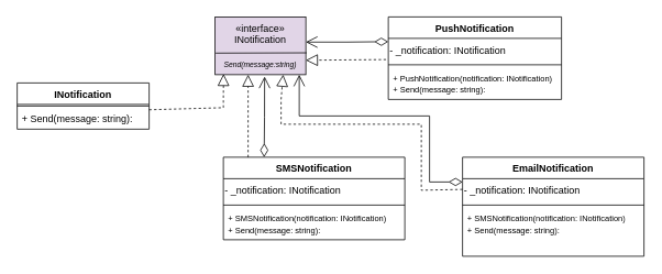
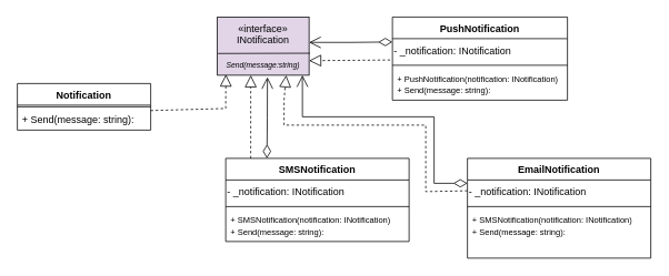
  <mxCell id="0" />
  <mxCell id="1" parent="0" />
- <mxCell id="2" value="INotification" style="swimlane;fontStyle=1;align=center;verticalAlign=top;childLayout=stackLayout;horizontal=1;startSize=26;horizontalStack=0;resizeParent=1;resizeParentMax=0;resizeLast=0;collapsible=1;marginBottom=0;whiteSpace=wrap;html=1;" parent="1" vertex="1"><mxGeometry x="20" y="100" width="160" height="56" as="geometry" /></mxCell>
+ <mxCell id="2" value="Notification" style="swimlane;fontStyle=1;align=center;verticalAlign=top;childLayout=stackLayout;horizontal=1;startSize=26;horizontalStack=0;resizeParent=1;resizeParentMax=0;resizeLast=0;collapsible=1;marginBottom=0;whiteSpace=wrap;html=1;" parent="1" vertex="1"><mxGeometry x="20" y="100" width="160" height="56" as="geometry" /></mxCell>
  <mxCell id="3" value="" style="line;strokeWidth=1;fillColor=none;align=left;verticalAlign=middle;spacingTop=-1;spacingLeft=3;spacingRight=3;rotatable=0;labelPosition=right;points=[];portConstraint=eastwest;strokeColor=inherit;" parent="2" vertex="1"><mxGeometry y="26" width="160" height="4" as="geometry" /></mxCell>
  <mxCell id="4" value="+ Send(message: string):" style="text;strokeColor=none;fillColor=none;align=left;verticalAlign=top;spacingLeft=4;spacingRight=4;overflow=hidden;rotatable=0;points=[[0,0.5],[1,0.5]];portConstraint=eastwest;whiteSpace=wrap;html=1;" parent="2" vertex="1"><mxGeometry y="30" width="160" height="26" as="geometry" /></mxCell>
  <mxCell id="5" value="&lt;div&gt;«interface»&lt;/div&gt;&lt;div&gt;INotification&lt;/div&gt;&lt;div&gt;&lt;br&gt;&lt;/div&gt;&lt;i&gt;&lt;font style=&quot;font-size: 9px;&quot;&gt;Send(message:string)&lt;/font&gt;&lt;/i&gt;" style="html=1;whiteSpace=wrap;fillColor=#e1d5e7;" parent="1" vertex="1"><mxGeometry x="260" y="20" width="110" height="70" as="geometry" /></mxCell>
  <mxCell id="6" value="EmailNotification" style="swimlane;fontStyle=1;align=center;verticalAlign=top;childLayout=stackLayout;horizontal=1;startSize=26;horizontalStack=0;resizeParent=1;resizeParentMax=0;resizeLast=0;collapsible=1;marginBottom=0;whiteSpace=wrap;html=1;" parent="1" vertex="1"><mxGeometry x="560" y="190" width="220" height="120" as="geometry" /></mxCell>
  <mxCell id="7" value="&lt;div align=&quot;left&quot;&gt;- _notification: INotification&lt;/div&gt;" style="text;html=1;align=left;verticalAlign=middle;resizable=0;points=[];autosize=1;strokeColor=none;fillColor=none;" vertex="1" parent="6"><mxGeometry y="26" width="220" height="30" as="geometry" /></mxCell>
  <mxCell id="8" value="" style="line;strokeWidth=1;fillColor=none;align=left;verticalAlign=middle;spacingTop=-1;spacingLeft=3;spacingRight=3;rotatable=0;labelPosition=right;points=[];portConstraint=eastwest;strokeColor=inherit;" parent="6" vertex="1"><mxGeometry y="56" width="220" height="4" as="geometry" /></mxCell>
  <mxCell id="9" value="&lt;font style=&quot;font-size: 10px;&quot;&gt;+ SMSNotification(notification: INotification)&lt;br&gt;&lt;/font&gt;&lt;div&gt;&lt;font style=&quot;font-size: 10px;&quot;&gt;+ Send(message: string):&lt;/font&gt;&lt;/div&gt;" style="text;strokeColor=none;fillColor=none;align=left;verticalAlign=top;spacingLeft=4;spacingRight=4;overflow=hidden;rotatable=0;points=[[0,0.5],[1,0.5]];portConstraint=eastwest;whiteSpace=wrap;html=1;" parent="6" vertex="1"><mxGeometry y="60" width="220" height="60" as="geometry" /></mxCell>
  <mxCell id="10" value="PushNotification" style="swimlane;fontStyle=1;align=center;verticalAlign=top;childLayout=stackLayout;horizontal=1;startSize=26;horizontalStack=0;resizeParent=1;resizeParentMax=0;resizeLast=0;collapsible=1;marginBottom=0;whiteSpace=wrap;html=1;" parent="1" vertex="1"><mxGeometry x="470" y="20" width="210" height="100" as="geometry" /></mxCell>
  <mxCell id="11" value="&lt;div align=&quot;left&quot;&gt;- _notification: INotification&lt;/div&gt;" style="text;html=1;align=left;verticalAlign=middle;resizable=0;points=[];autosize=1;strokeColor=none;fillColor=none;" vertex="1" parent="10"><mxGeometry y="26" width="210" height="30" as="geometry" /></mxCell>
  <mxCell id="12" value="" style="line;strokeWidth=1;fillColor=none;align=left;verticalAlign=middle;spacingTop=-1;spacingLeft=3;spacingRight=3;rotatable=0;labelPosition=right;points=[];portConstraint=eastwest;strokeColor=inherit;" parent="10" vertex="1"><mxGeometry y="56" width="210" height="4" as="geometry" /></mxCell>
  <mxCell id="13" value="&lt;font style=&quot;font-size: 10px;&quot;&gt;+ PushNotification(notification: INotification)&lt;br&gt;&lt;/font&gt;&lt;div&gt;&lt;font style=&quot;font-size: 10px;&quot;&gt;+ Send(message: string):&lt;/font&gt;&lt;/div&gt;" style="text;strokeColor=none;fillColor=none;align=left;verticalAlign=top;spacingLeft=4;spacingRight=4;overflow=hidden;rotatable=0;points=[[0,0.5],[1,0.5]];portConstraint=eastwest;whiteSpace=wrap;html=1;" parent="10" vertex="1"><mxGeometry y="60" width="210" height="40" as="geometry" /></mxCell>
  <mxCell id="14" value="SMSNotification" style="swimlane;fontStyle=1;align=center;verticalAlign=top;childLayout=stackLayout;horizontal=1;startSize=26;horizontalStack=0;resizeParent=1;resizeParentMax=0;resizeLast=0;collapsible=1;marginBottom=0;whiteSpace=wrap;html=1;" parent="1" vertex="1"><mxGeometry x="270" y="190" width="220" height="100" as="geometry" /></mxCell>
  <mxCell id="15" value="&lt;div align=&quot;left&quot;&gt;- _notification: INotification&lt;/div&gt;" style="text;html=1;align=left;verticalAlign=middle;resizable=0;points=[];autosize=1;strokeColor=none;fillColor=none;" vertex="1" parent="14"><mxGeometry y="26" width="220" height="30" as="geometry" /></mxCell>
  <mxCell id="16" value="" style="line;strokeWidth=1;fillColor=none;align=left;verticalAlign=middle;spacingTop=-1;spacingLeft=3;spacingRight=3;rotatable=0;labelPosition=right;points=[];portConstraint=eastwest;strokeColor=inherit;" parent="14" vertex="1"><mxGeometry y="56" width="220" height="4" as="geometry" /></mxCell>
  <mxCell id="17" value="&lt;font style=&quot;font-size: 10px;&quot;&gt;+ SMSNotification(notification: INotification)&lt;br&gt;&lt;/font&gt;&lt;div&gt;&lt;font style=&quot;font-size: 10px;&quot;&gt;+ Send(message: string):&lt;/font&gt;&lt;/div&gt;" style="text;strokeColor=none;fillColor=none;align=left;verticalAlign=top;spacingLeft=4;spacingRight=4;overflow=hidden;rotatable=0;points=[[0,0.5],[1,0.5]];portConstraint=eastwest;whiteSpace=wrap;html=1;" parent="14" vertex="1"><mxGeometry y="60" width="220" height="40" as="geometry" /></mxCell>
  <mxCell id="18" value="" style="endArrow=block;dashed=1;endFill=0;endSize=12;html=1;rounded=0;entryX=0.093;entryY=0.987;entryDx=0;entryDy=0;entryPerimeter=0;" parent="1" target="5" edge="1"><mxGeometry width="160" relative="1" as="geometry"><mxPoint x="180" y="132.5" as="sourcePoint" /><mxPoint x="340" y="132.5" as="targetPoint" /><Array as="points"><mxPoint x="270" y="130" /><mxPoint x="270" y="120" /></Array></mxGeometry></mxCell>
  <mxCell id="19" value="" style="endArrow=block;dashed=1;endFill=0;endSize=12;html=1;rounded=0;exitX=-0.013;exitY=0.856;exitDx=0;exitDy=0;entryX=1;entryY=0.75;entryDx=0;entryDy=0;exitPerimeter=0;" parent="1" source="11" target="5" edge="1"><mxGeometry width="160" relative="1" as="geometry"><mxPoint x="470" y="79" as="sourcePoint" /><mxPoint x="450" y="130" as="targetPoint" /></mxGeometry></mxCell>
  <mxCell id="20" value="" style="endArrow=open;html=1;endSize=12;startArrow=diamondThin;startSize=14;startFill=0;edgeStyle=orthogonalEdgeStyle;align=left;verticalAlign=bottom;rounded=0;exitX=0;exitY=0.25;exitDx=0;exitDy=0;" parent="1" edge="1"><mxGeometry x="-1" y="3" relative="1" as="geometry"><mxPoint x="470" y="50" as="sourcePoint" /><mxPoint x="370" y="50.5" as="targetPoint" /></mxGeometry></mxCell>
  <mxCell id="21" value="" style="endArrow=block;dashed=1;endFill=0;endSize=12;html=1;rounded=0;entryX=0.25;entryY=1;entryDx=0;entryDy=0;" parent="1" edge="1"><mxGeometry width="160" relative="1" as="geometry"><mxPoint x="300" y="190" as="sourcePoint" /><mxPoint x="300" y="90" as="targetPoint" /><Array as="points"><mxPoint x="300" y="130" /></Array></mxGeometry></mxCell>
  <mxCell id="22" value="" style="endArrow=open;html=1;endSize=12;startArrow=diamondThin;startSize=14;startFill=0;edgeStyle=orthogonalEdgeStyle;align=left;verticalAlign=bottom;rounded=0;exitX=0.184;exitY=-0.015;exitDx=0;exitDy=0;exitPerimeter=0;" parent="1" edge="1"><mxGeometry x="-1" y="3" relative="1" as="geometry"><mxPoint x="319.44" y="190" as="sourcePoint" /><mxPoint x="320" y="92.29" as="targetPoint" /></mxGeometry></mxCell>
  <mxCell id="23" value="" style="endArrow=block;dashed=1;endFill=0;endSize=12;html=1;rounded=0;exitX=0;exitY=0.5;exitDx=0;exitDy=0;entryX=0.75;entryY=1;entryDx=0;entryDy=0;" parent="1" target="5" edge="1"><mxGeometry width="160" relative="1" as="geometry"><mxPoint x="560" y="229" as="sourcePoint" /><mxPoint x="370" y="93" as="targetPoint" /><Array as="points"><mxPoint x="510" y="230" /><mxPoint x="510" y="150" /><mxPoint x="340" y="150" /><mxPoint x="340" y="120" /></Array></mxGeometry></mxCell>
  <mxCell id="24" value="" style="endArrow=open;html=1;endSize=12;startArrow=diamondThin;startSize=14;startFill=0;edgeStyle=orthogonalEdgeStyle;align=left;verticalAlign=bottom;rounded=0;exitX=0;exitY=0.25;exitDx=0;exitDy=0;" parent="1" source="6" edge="1"><mxGeometry x="-1" y="3" relative="1" as="geometry"><mxPoint x="460" y="130" as="sourcePoint" /><mxPoint x="362" y="90" as="targetPoint" /><Array as="points"><mxPoint x="520" y="220" /><mxPoint x="520" y="140" /><mxPoint x="362" y="140" /></Array></mxGeometry></mxCell>
  <mxCell id="25" value="" style="endArrow=none;html=1;rounded=0;exitX=0.006;exitY=0.627;exitDx=0;exitDy=0;exitPerimeter=0;entryX=1.009;entryY=0.622;entryDx=0;entryDy=0;entryPerimeter=0;" edge="1" parent="1" source="5" target="5"><mxGeometry width="50" height="50" relative="1" as="geometry"><mxPoint x="320" y="130" as="sourcePoint" /><mxPoint x="370" y="80" as="targetPoint" /></mxGeometry></mxCell>
